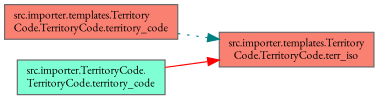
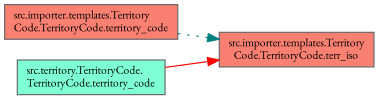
  digraph {
    rankdir=RL
    fontname="EB Garamond"
    node [color=gray40 fillcolor=salmon fontname="EB Garamond" fontsize=10 shape=box style=filled]
    edge [dir=back fontname="EB Garamond" fontsize=10 labelfontname=Helvetica labelfontsize=10]
    n1 [fontcolor=black height=0.2 label="src.importer.templates.Territory\lCode.TerritoryCode.terr_iso" width=0.4]
    n2 [height=0.2 label="src.importer.templates.Territory\lCode.TerritoryCode.territory_code" width=0.4]
-   n3 [fillcolor=aquamarine height=0.2 label="src.importer.TerritoryCode.\lTerritoryCode.territory_code" width=0.4]
+   n3 [fillcolor=aquamarine height=0.2 label="src.territory.TerritoryCode.\lTerritoryCode.territory_code" width=0.4]
    n1 -> n2 [color=teal style=dotted]
    n1 -> n3 [color=red style=solid]
  }
